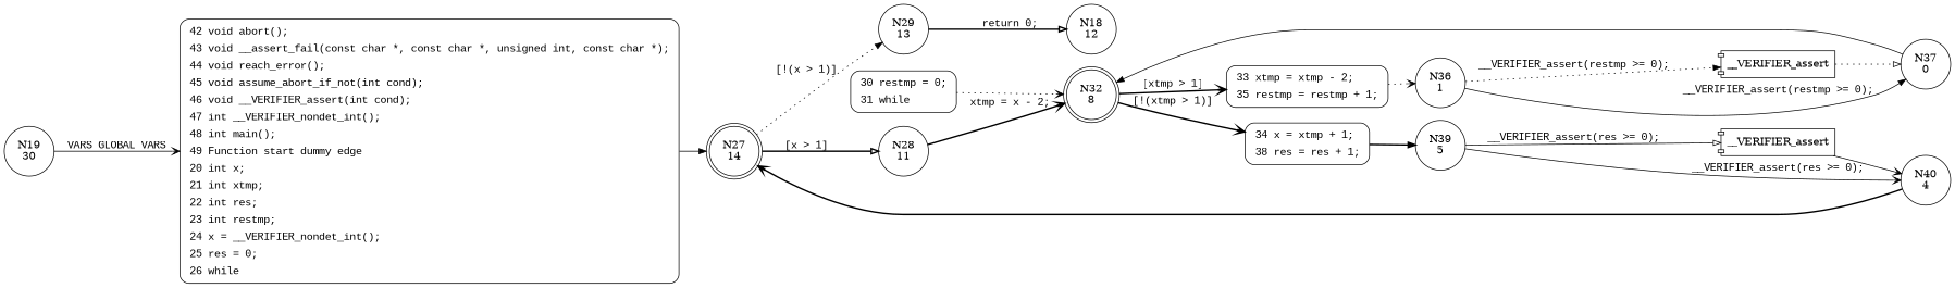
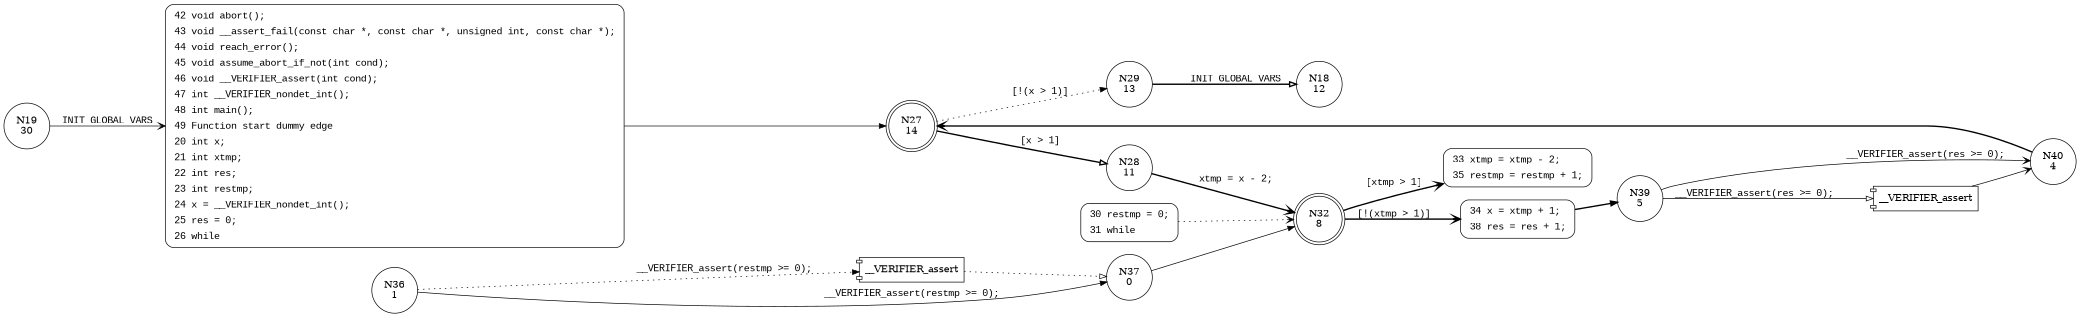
  digraph {
    rankdir=LR
    node [shape=circle]
    edge [arrowhead=vee fontname="Courier New" style=solid]
    n1 [label="N19\n30"]
    n2 [fillcolor=white fontname="Courier New" label=<<table border="0" cellborder="0" cellpadding="3" bgcolor="white"><tr><td align="right">42</td><td align="left">void abort();</td></tr><tr><td align="right">43</td><td align="left">void __assert_fail(const char *, const char *, unsigned int, const char *);</td></tr><tr><td align="right">44</td><td align="left">void reach_error();</td></tr><tr><td align="right">45</td><td align="left">void assume_abort_if_not(int cond);</td></tr><tr><td align="right">46</td><td align="left">void __VERIFIER_assert(int cond);</td></tr><tr><td align="right">47</td><td align="left">int __VERIFIER_nondet_int();</td></tr><tr><td align="right">48</td><td align="left">int main();</td></tr><tr><td align="right">49</td><td align="left">Function start dummy edge</td></tr><tr><td align="right">20</td><td align="left">int x;</td></tr><tr><td align="right">21</td><td align="left">int xtmp;</td></tr><tr><td align="right">22</td><td align="left">int res;</td></tr><tr><td align="right">23</td><td align="left">int restmp;</td></tr><tr><td align="right">24</td><td align="left">x = __VERIFIER_nondet_int();</td></tr><tr><td align="right">25</td><td align="left">res = 0;</td></tr><tr><td align="right">26</td><td align="left">while</td></tr></table>> penwidth=1 shape=Mrecord style="filled,bold"]
    n3 [label="N27\n14" shape=doublecircle]
    n4 [label="N28\n11"]
    n5 [label="N29\n13"]
    n6 [label="N32\n8" shape=doublecircle]
    n7 [label="N18\n12"]
    n8 [fillcolor=white fontname="Courier New" label=<<table border="0" cellborder="0" cellpadding="3" bgcolor="white"><tr><td align="right">30</td><td align="left">restmp = 0;</td></tr><tr><td align="right">31</td><td align="left">while</td></tr></table>> penwidth=1 shape=Mrecord style="filled,bold"]
    n9 [fillcolor=white fontname="Courier New" label=<<table border="0" cellborder="0" cellpadding="3" bgcolor="white"><tr><td align="right">33</td><td align="left">xtmp = xtmp - 2;</td></tr><tr><td align="right">35</td><td align="left">restmp = restmp + 1;</td></tr></table>> penwidth=1 shape=Mrecord style="filled,bold"]
    n10 [fillcolor=white fontname="Courier New" label=<<table border="0" cellborder="0" cellpadding="3" bgcolor="white"><tr><td align="right">34</td><td align="left">x = xtmp + 1;</td></tr><tr><td align="right">38</td><td align="left">res = res + 1;</td></tr></table>> penwidth=1 shape=Mrecord style="filled,bold"]
    n11 [label="N36\n1"]
    n12 [label="N39\n5"]
    n13 [label="N37\n0"]
    n14 [label=__VERIFIER_assert shape=component]
    n15 [label="N40\n4"]
    n16 [label=__VERIFIER_assert shape=component]
-   n1 -> n2 [label="VARS GLOBAL VARS"]
+   n1 -> n2 [label="INIT GLOBAL VARS"]
    n2 -> n3 [arrowhead=normal fontname=""]
    n3 -> n4 [arrowhead=onormal label="[x > 1]" style=bold]
    n3 -> n5 [arrowhead=normal label="[!(x > 1)]" style=dotted]
    n4 -> n6 [label="xtmp = x - 2;" style=bold]
-   n5 -> n7 [arrowhead=onormal label="return 0;" style=bold]
+   n5 -> n7 [arrowhead=onormal label="INIT GLOBAL VARS" style=bold]
    n6 -> n9 [label="[xtmp > 1]" style=bold]
    n6 -> n10 [label="[!(xtmp > 1)]" style=bold]
    n8 -> n6 [style=dotted fontname=""]
-   n9 -> n11 [style=dotted fontname=""]
    n10 -> n12 [arrowhead=normal style=bold fontname=""]
    n11 -> n13 [arrowhead=normal label="__VERIFIER_assert(restmp >= 0);"]
    n11 -> n14 [arrowhead=normal label="__VERIFIER_assert(restmp >= 0);" style=dotted]
    n12 -> n15 [label="__VERIFIER_assert(res >= 0);"]
    n12 -> n16 [arrowhead=onormal label="__VERIFIER_assert(res >= 0);"]
    n13 -> n6 [arrowhead=normal]
    n14 -> n13 [arrowhead=onormal style=dotted]
    n15 -> n3 [style=bold]
    n16 -> n15
  }
